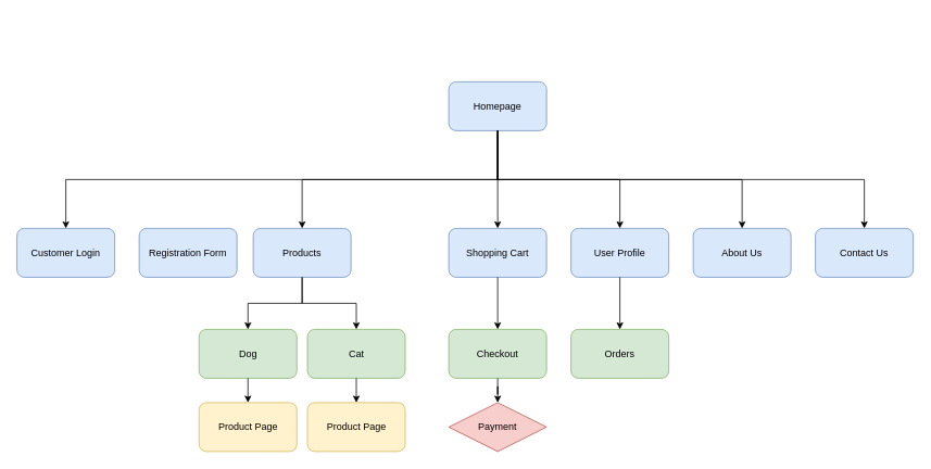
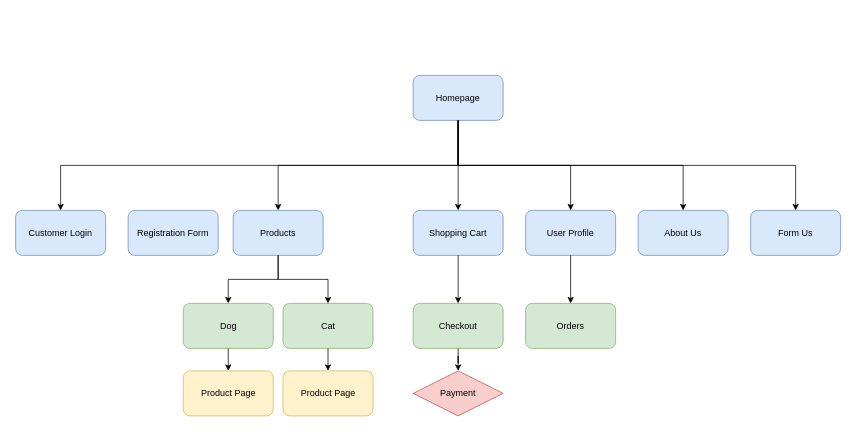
  <mxCell id="0" />
  <mxCell id="1" parent="0" />
  <mxCell id="2" value="" style="group" vertex="1" connectable="0" parent="1"><mxGeometry x="20" y="20" width="1100" height="534" as="geometry" /></mxCell>
  <mxCell id="3" value="Homepage" style="rounded=1;whiteSpace=wrap;html=1;fillColor=#dae8fc;strokeColor=#6c8ebf;" vertex="1" parent="2"><mxGeometry x="530" y="80" width="120" height="60" as="geometry" /></mxCell>
  <mxCell id="4" value="Customer Login" style="rounded=1;whiteSpace=wrap;html=1;fillColor=#dae8fc;strokeColor=#6c8ebf;" vertex="1" parent="2"><mxGeometry y="260" width="120" height="60" as="geometry" /></mxCell>
  <mxCell id="5" style="edgeStyle=orthogonalEdgeStyle;rounded=0;orthogonalLoop=1;jettySize=auto;html=1;exitX=0.5;exitY=1;exitDx=0;exitDy=0;" edge="1" parent="2" source="3" target="4"><mxGeometry relative="1" as="geometry" /></mxCell>
  <mxCell id="6" value="Registration Form" style="rounded=1;whiteSpace=wrap;html=1;fillColor=#dae8fc;strokeColor=#6c8ebf;" vertex="1" parent="2"><mxGeometry x="150" y="260" width="120" height="60" as="geometry" /></mxCell>
  <mxCell id="7" value="Products" style="rounded=1;whiteSpace=wrap;html=1;fillColor=#dae8fc;strokeColor=#6c8ebf;" vertex="1" parent="2"><mxGeometry x="290" y="260" width="120" height="60" as="geometry" /></mxCell>
  <mxCell id="8" style="edgeStyle=orthogonalEdgeStyle;rounded=0;orthogonalLoop=1;jettySize=auto;html=1;exitX=0.5;exitY=1;exitDx=0;exitDy=0;entryX=0.5;entryY=0;entryDx=0;entryDy=0;" edge="1" parent="2" source="3" target="7"><mxGeometry relative="1" as="geometry" /></mxCell>
  <mxCell id="9" value="Dog" style="rounded=1;whiteSpace=wrap;html=1;fillColor=#d5e8d4;strokeColor=#82b366;" vertex="1" parent="2"><mxGeometry x="223.5" y="384" width="120" height="60" as="geometry" /></mxCell>
  <mxCell id="10" style="edgeStyle=orthogonalEdgeStyle;rounded=0;orthogonalLoop=1;jettySize=auto;html=1;exitX=0.5;exitY=1;exitDx=0;exitDy=0;" edge="1" parent="2" source="7" target="9"><mxGeometry relative="1" as="geometry" /></mxCell>
  <mxCell id="11" value="Cat" style="rounded=1;whiteSpace=wrap;html=1;fillColor=#d5e8d4;strokeColor=#82b366;" vertex="1" parent="2"><mxGeometry x="356.5" y="384" width="120" height="60" as="geometry" /></mxCell>
  <mxCell id="12" style="edgeStyle=orthogonalEdgeStyle;rounded=0;orthogonalLoop=1;jettySize=auto;html=1;exitX=0.5;exitY=1;exitDx=0;exitDy=0;entryX=0.5;entryY=0;entryDx=0;entryDy=0;" edge="1" parent="2" source="7" target="11"><mxGeometry relative="1" as="geometry" /></mxCell>
  <mxCell id="13" value="Product Page" style="rounded=1;whiteSpace=wrap;html=1;fillColor=#fff2cc;strokeColor=#d6b656;" vertex="1" parent="2"><mxGeometry x="223.5" y="474" width="120" height="60" as="geometry" /></mxCell>
  <mxCell id="14" style="edgeStyle=orthogonalEdgeStyle;rounded=0;orthogonalLoop=1;jettySize=auto;html=1;exitX=0.5;exitY=1;exitDx=0;exitDy=0;entryX=0.5;entryY=0;entryDx=0;entryDy=0;" edge="1" parent="2" source="9" target="13"><mxGeometry relative="1" as="geometry" /></mxCell>
  <mxCell id="15" value="Product Page" style="rounded=1;whiteSpace=wrap;html=1;fillColor=#fff2cc;strokeColor=#d6b656;" vertex="1" parent="2"><mxGeometry x="356.5" y="474" width="120" height="60" as="geometry" /></mxCell>
  <mxCell id="16" style="edgeStyle=orthogonalEdgeStyle;rounded=0;orthogonalLoop=1;jettySize=auto;html=1;exitX=0.5;exitY=1;exitDx=0;exitDy=0;entryX=0.5;entryY=0;entryDx=0;entryDy=0;" edge="1" parent="2" source="11" target="15"><mxGeometry relative="1" as="geometry" /></mxCell>
  <mxCell id="17" value="Shopping Cart" style="rounded=1;whiteSpace=wrap;html=1;fillColor=#dae8fc;strokeColor=#6c8ebf;" vertex="1" parent="2"><mxGeometry x="530" y="260" width="120" height="60" as="geometry" /></mxCell>
  <mxCell id="18" style="edgeStyle=orthogonalEdgeStyle;rounded=0;orthogonalLoop=1;jettySize=auto;html=1;exitX=0.5;exitY=1;exitDx=0;exitDy=0;entryX=0.5;entryY=0;entryDx=0;entryDy=0;" edge="1" parent="2" source="3" target="17"><mxGeometry relative="1" as="geometry" /></mxCell>
  <mxCell id="19" value="User Profile" style="rounded=1;whiteSpace=wrap;html=1;fillColor=#dae8fc;strokeColor=#6c8ebf;" vertex="1" parent="2"><mxGeometry x="680" y="260" width="120" height="60" as="geometry" /></mxCell>
  <mxCell id="20" style="edgeStyle=orthogonalEdgeStyle;rounded=0;orthogonalLoop=1;jettySize=auto;html=1;exitX=0.5;exitY=1;exitDx=0;exitDy=0;entryX=0.5;entryY=0;entryDx=0;entryDy=0;" edge="1" parent="2" source="3" target="19"><mxGeometry relative="1" as="geometry" /></mxCell>
  <mxCell id="21" value="About Us" style="rounded=1;whiteSpace=wrap;html=1;fillColor=#dae8fc;strokeColor=#6c8ebf;" vertex="1" parent="2"><mxGeometry x="830" y="260" width="120" height="60" as="geometry" /></mxCell>
  <mxCell id="22" style="edgeStyle=orthogonalEdgeStyle;rounded=0;orthogonalLoop=1;jettySize=auto;html=1;exitX=0.5;exitY=1;exitDx=0;exitDy=0;" edge="1" parent="2" source="3" target="21"><mxGeometry relative="1" as="geometry" /></mxCell>
- <mxCell id="23" value="Contact Us" style="rounded=1;whiteSpace=wrap;html=1;fillColor=#dae8fc;strokeColor=#6c8ebf;" vertex="1" parent="2"><mxGeometry x="980" y="260" width="120" height="60" as="geometry" /></mxCell>
+ <mxCell id="23" value="Form Us" style="rounded=1;whiteSpace=wrap;html=1;fillColor=#dae8fc;strokeColor=#6c8ebf;" vertex="1" parent="2"><mxGeometry x="980" y="260" width="120" height="60" as="geometry" /></mxCell>
  <mxCell id="24" style="edgeStyle=orthogonalEdgeStyle;rounded=0;orthogonalLoop=1;jettySize=auto;html=1;exitX=0.5;exitY=1;exitDx=0;exitDy=0;entryX=0.5;entryY=0;entryDx=0;entryDy=0;" edge="1" parent="2" source="3" target="23"><mxGeometry relative="1" as="geometry" /></mxCell>
  <mxCell id="25" value="Checkout" style="rounded=1;whiteSpace=wrap;html=1;fillColor=#d5e8d4;strokeColor=#82b366;" vertex="1" parent="2"><mxGeometry x="530" y="384" width="120" height="60" as="geometry" /></mxCell>
  <mxCell id="26" value="" style="edgeStyle=orthogonalEdgeStyle;rounded=0;orthogonalLoop=1;jettySize=auto;html=1;" edge="1" parent="2" source="17" target="25"><mxGeometry relative="1" as="geometry" /></mxCell>
  <mxCell id="27" value="Payment" style="rhombus;whiteSpace=wrap;html=1;fillColor=#f8cecc;strokeColor=#b85450;" vertex="1" parent="2"><mxGeometry x="530" y="474" width="120" height="60" as="geometry" /></mxCell>
  <mxCell id="28" value="" style="edgeStyle=orthogonalEdgeStyle;rounded=0;orthogonalLoop=1;jettySize=auto;html=1;" edge="1" parent="2" source="25" target="27"><mxGeometry relative="1" as="geometry" /></mxCell>
  <mxCell id="29" value="Orders" style="rounded=1;whiteSpace=wrap;html=1;fillColor=#d5e8d4;strokeColor=#82b366;" vertex="1" parent="2"><mxGeometry x="680" y="384" width="120" height="60" as="geometry" /></mxCell>
  <mxCell id="30" value="" style="edgeStyle=orthogonalEdgeStyle;rounded=0;orthogonalLoop=1;jettySize=auto;html=1;" edge="1" parent="2" source="19" target="29"><mxGeometry relative="1" as="geometry" /></mxCell>
